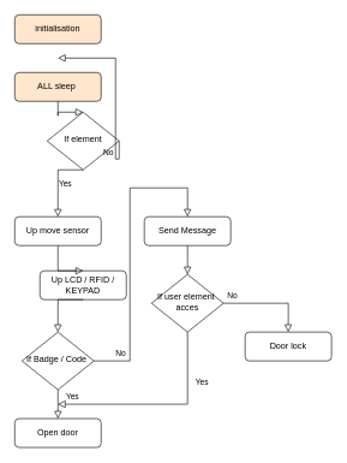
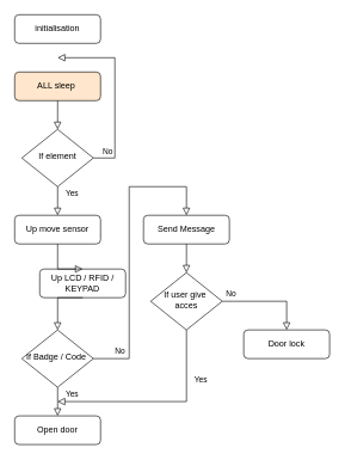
  <mxCell id="0" />
  <mxCell id="1" parent="0" />
- <mxCell id="2" value="initialisation" style="rounded=1;whiteSpace=wrap;html=1;fontSize=12;glass=0;strokeWidth=1;shadow=0;fillColor=#ffe6cc;" parent="1" vertex="1"><mxGeometry x="20" y="20" width="120" height="40" as="geometry" /></mxCell>
+ <mxCell id="2" value="initialisation" style="rounded=1;whiteSpace=wrap;html=1;fontSize=12;glass=0;strokeWidth=1;shadow=0;" parent="1" vertex="1"><mxGeometry x="20" y="20" width="120" height="40" as="geometry" /></mxCell>
  <mxCell id="3" value="Yes" style="rounded=0;html=1;jettySize=auto;orthogonalLoop=1;fontSize=11;endArrow=block;endFill=0;endSize=8;strokeWidth=1;shadow=0;labelBackgroundColor=none;edgeStyle=orthogonalEdgeStyle;exitX=0.5;exitY=1;exitDx=0;exitDy=0;" parent="1" source="7" edge="1"><mxGeometry x="-0.5" y="20" relative="1" as="geometry"><mxPoint as="offset" /><mxPoint x="190" y="220" as="sourcePoint" /><mxPoint x="80" y="300" as="targetPoint" /><Array as="points"><mxPoint x="80" y="290" /><mxPoint x="80" y="290" /></Array></mxGeometry></mxCell>
  <mxCell id="4" value="Up move sensor" style="rounded=1;whiteSpace=wrap;html=1;fontSize=12;glass=0;strokeWidth=1;shadow=0;" parent="1" vertex="1"><mxGeometry x="20" y="300" width="120" height="40" as="geometry" /></mxCell>
  <mxCell id="5" value="Send Message" style="rounded=1;whiteSpace=wrap;html=1;fontSize=12;glass=0;strokeWidth=1;shadow=0;" parent="1" vertex="1"><mxGeometry x="200" y="300" width="120" height="40" as="geometry" /></mxCell>
  <mxCell id="6" value="ALL sleep&amp;nbsp;" style="rounded=1;whiteSpace=wrap;html=1;fontSize=12;glass=0;strokeWidth=1;shadow=0;fillColor=#ffe6cc;" vertex="1" parent="1"><mxGeometry x="20" y="100" width="120" height="40" as="geometry" /></mxCell>
- <mxCell id="7" value="If element" style="rhombus;whiteSpace=wrap;html=1;shadow=0;fontFamily=Helvetica;fontSize=12;align=center;strokeWidth=1;spacing=6;spacingTop=-4;" vertex="1" parent="1"><mxGeometry x="65" y="155" width="100" height="80" as="geometry" /></mxCell>
+ <mxCell id="7" value="If element" style="rhombus;whiteSpace=wrap;html=1;shadow=0;fontFamily=Helvetica;fontSize=12;align=center;strokeWidth=1;spacing=6;spacingTop=-4;" vertex="1" parent="1"><mxGeometry x="30" y="180" width="100" height="80" as="geometry" /></mxCell>
  <mxCell id="8" value="No" style="rounded=0;html=1;jettySize=auto;orthogonalLoop=1;fontSize=11;endArrow=block;endFill=0;endSize=8;strokeWidth=1;shadow=0;labelBackgroundColor=none;edgeStyle=orthogonalEdgeStyle;exitX=1;exitY=0.5;exitDx=0;exitDy=0;" edge="1" parent="1" source="7"><mxGeometry x="-0.688" y="10" relative="1" as="geometry"><mxPoint as="offset" /><mxPoint x="354" y="240" as="sourcePoint" /><mxPoint x="80" y="80" as="targetPoint" /><Array as="points"><mxPoint x="160" y="220" /><mxPoint x="160" y="80" /></Array></mxGeometry></mxCell>
  <mxCell id="9" value="" style="rounded=0;html=1;jettySize=auto;orthogonalLoop=1;fontSize=11;endArrow=block;endFill=0;endSize=8;strokeWidth=1;shadow=0;labelBackgroundColor=none;edgeStyle=orthogonalEdgeStyle;exitX=0.5;exitY=1;exitDx=0;exitDy=0;entryX=0.5;entryY=0;entryDx=0;entryDy=0;" edge="1" parent="1" source="6" target="7"><mxGeometry x="-0.5" y="20" relative="1" as="geometry"><mxPoint as="offset" /><mxPoint x="90" y="270" as="sourcePoint" /><mxPoint x="90" y="310" as="targetPoint" /><Array as="points"><mxPoint x="80" y="160" /><mxPoint x="80" y="160" /></Array></mxGeometry></mxCell>
  <mxCell id="10" value="Up LCD / RFID / KEYPAD" style="rounded=1;whiteSpace=wrap;html=1;fontSize=12;glass=0;strokeWidth=1;shadow=0;" vertex="1" parent="1"><mxGeometry x="55" y="375" width="120" height="40" as="geometry" /></mxCell>
  <mxCell id="11" value="If Badge / Code&amp;nbsp;" style="rhombus;whiteSpace=wrap;html=1;shadow=0;fontFamily=Helvetica;fontSize=12;align=center;strokeWidth=1;spacing=6;spacingTop=-4;" vertex="1" parent="1"><mxGeometry x="30" y="460" width="100" height="80" as="geometry" /></mxCell>
  <mxCell id="12" value="" style="rounded=0;html=1;jettySize=auto;orthogonalLoop=1;fontSize=11;endArrow=block;endFill=0;endSize=8;strokeWidth=1;shadow=0;labelBackgroundColor=none;edgeStyle=orthogonalEdgeStyle;exitX=0.5;exitY=1;exitDx=0;exitDy=0;entryX=0.5;entryY=0;entryDx=0;entryDy=0;" edge="1" parent="1" source="4" target="10"><mxGeometry x="-0.498" y="30" relative="1" as="geometry"><mxPoint as="offset" /><mxPoint x="90" y="270" as="sourcePoint" /><mxPoint x="90" y="310" as="targetPoint" /><Array as="points"><mxPoint x="80" y="360" /><mxPoint x="80" y="360" /></Array></mxGeometry></mxCell>
  <mxCell id="13" value="" style="rounded=0;html=1;jettySize=auto;orthogonalLoop=1;fontSize=11;endArrow=block;endFill=0;endSize=8;strokeWidth=1;shadow=0;labelBackgroundColor=none;edgeStyle=orthogonalEdgeStyle;exitX=0.5;exitY=1;exitDx=0;exitDy=0;entryX=0.5;entryY=0;entryDx=0;entryDy=0;" edge="1" parent="1" source="10" target="11"><mxGeometry x="-0.498" y="30" relative="1" as="geometry"><mxPoint as="offset" /><mxPoint x="90" y="350" as="sourcePoint" /><mxPoint x="80" y="450" as="targetPoint" /><Array as="points"><mxPoint x="80" y="440" /><mxPoint x="80" y="440" /></Array></mxGeometry></mxCell>
  <mxCell id="14" value="Yes" style="rounded=0;html=1;jettySize=auto;orthogonalLoop=1;fontSize=11;endArrow=block;endFill=0;endSize=8;strokeWidth=1;shadow=0;labelBackgroundColor=none;edgeStyle=orthogonalEdgeStyle;" edge="1" parent="1"><mxGeometry x="-0.5" y="20" relative="1" as="geometry"><mxPoint as="offset" /><mxPoint x="80" y="540" as="sourcePoint" /><mxPoint x="80" y="580" as="targetPoint" /><Array as="points"><mxPoint x="80" y="540" /></Array></mxGeometry></mxCell>
  <mxCell id="15" value="Open door" style="rounded=1;whiteSpace=wrap;html=1;fontSize=12;glass=0;strokeWidth=1;shadow=0;" vertex="1" parent="1"><mxGeometry x="20" y="580" width="120" height="40" as="geometry" /></mxCell>
  <mxCell id="16" value="No" style="rounded=0;html=1;jettySize=auto;orthogonalLoop=1;fontSize=11;endArrow=block;endFill=0;endSize=8;strokeWidth=1;shadow=0;labelBackgroundColor=none;edgeStyle=orthogonalEdgeStyle;exitX=1;exitY=0.5;exitDx=0;exitDy=0;" edge="1" parent="1" source="11"><mxGeometry x="-0.818" y="10" relative="1" as="geometry"><mxPoint as="offset" /><mxPoint x="140" y="230" as="sourcePoint" /><mxPoint x="260" y="300" as="targetPoint" /><Array as="points"><mxPoint x="180" y="500" /><mxPoint x="180" y="260" /></Array></mxGeometry></mxCell>
  <mxCell id="17" value="Door lock" style="rounded=1;whiteSpace=wrap;html=1;fontSize=12;glass=0;strokeWidth=1;shadow=0;" vertex="1" parent="1"><mxGeometry x="340" y="460" width="120" height="40" as="geometry" /></mxCell>
- <mxCell id="18" value="If user element&amp;nbsp;&lt;br&gt;acces" style="rhombus;whiteSpace=wrap;html=1;shadow=0;fontFamily=Helvetica;fontSize=12;align=center;strokeWidth=1;spacing=6;spacingTop=-4;" vertex="1" parent="1"><mxGeometry x="210" y="380" width="100" height="80" as="geometry" /></mxCell>
+ <mxCell id="18" value="If user give&amp;nbsp;&lt;br&gt;acces" style="rhombus;whiteSpace=wrap;html=1;shadow=0;fontFamily=Helvetica;fontSize=12;align=center;strokeWidth=1;spacing=6;spacingTop=-4;" vertex="1" parent="1"><mxGeometry x="210" y="380" width="100" height="80" as="geometry" /></mxCell>
  <mxCell id="19" value="" style="rounded=0;html=1;jettySize=auto;orthogonalLoop=1;fontSize=11;endArrow=block;endFill=0;endSize=8;strokeWidth=1;shadow=0;labelBackgroundColor=none;edgeStyle=orthogonalEdgeStyle;exitX=0.5;exitY=1;exitDx=0;exitDy=0;entryX=0.5;entryY=0;entryDx=0;entryDy=0;" edge="1" parent="1" source="5" target="18"><mxGeometry x="-0.498" y="30" relative="1" as="geometry"><mxPoint as="offset" /><mxPoint x="90" y="430" as="sourcePoint" /><mxPoint x="90" y="470" as="targetPoint" /><Array as="points"><mxPoint x="260" y="360" /><mxPoint x="260" y="360" /></Array></mxGeometry></mxCell>
  <mxCell id="20" value="Yes" style="rounded=0;html=1;jettySize=auto;orthogonalLoop=1;fontSize=11;endArrow=block;endFill=0;endSize=8;strokeWidth=1;shadow=0;labelBackgroundColor=none;edgeStyle=orthogonalEdgeStyle;exitX=0.5;exitY=1;exitDx=0;exitDy=0;" edge="1" parent="1" source="18"><mxGeometry x="-0.5" y="20" relative="1" as="geometry"><mxPoint as="offset" /><mxPoint x="90" y="550" as="sourcePoint" /><mxPoint x="80" y="560" as="targetPoint" /><Array as="points"><mxPoint x="260" y="560" /></Array></mxGeometry></mxCell>
  <mxCell id="21" value="No" style="rounded=0;html=1;jettySize=auto;orthogonalLoop=1;fontSize=11;endArrow=block;endFill=0;endSize=8;strokeWidth=1;shadow=0;labelBackgroundColor=none;edgeStyle=orthogonalEdgeStyle;exitX=1;exitY=0.5;exitDx=0;exitDy=0;entryX=0.5;entryY=0;entryDx=0;entryDy=0;" edge="1" parent="1" source="18" target="17"><mxGeometry x="-0.818" y="10" relative="1" as="geometry"><mxPoint as="offset" /><mxPoint x="140" y="510" as="sourcePoint" /><mxPoint x="270" y="310" as="targetPoint" /><Array as="points"><mxPoint x="400" y="420" /></Array></mxGeometry></mxCell>
